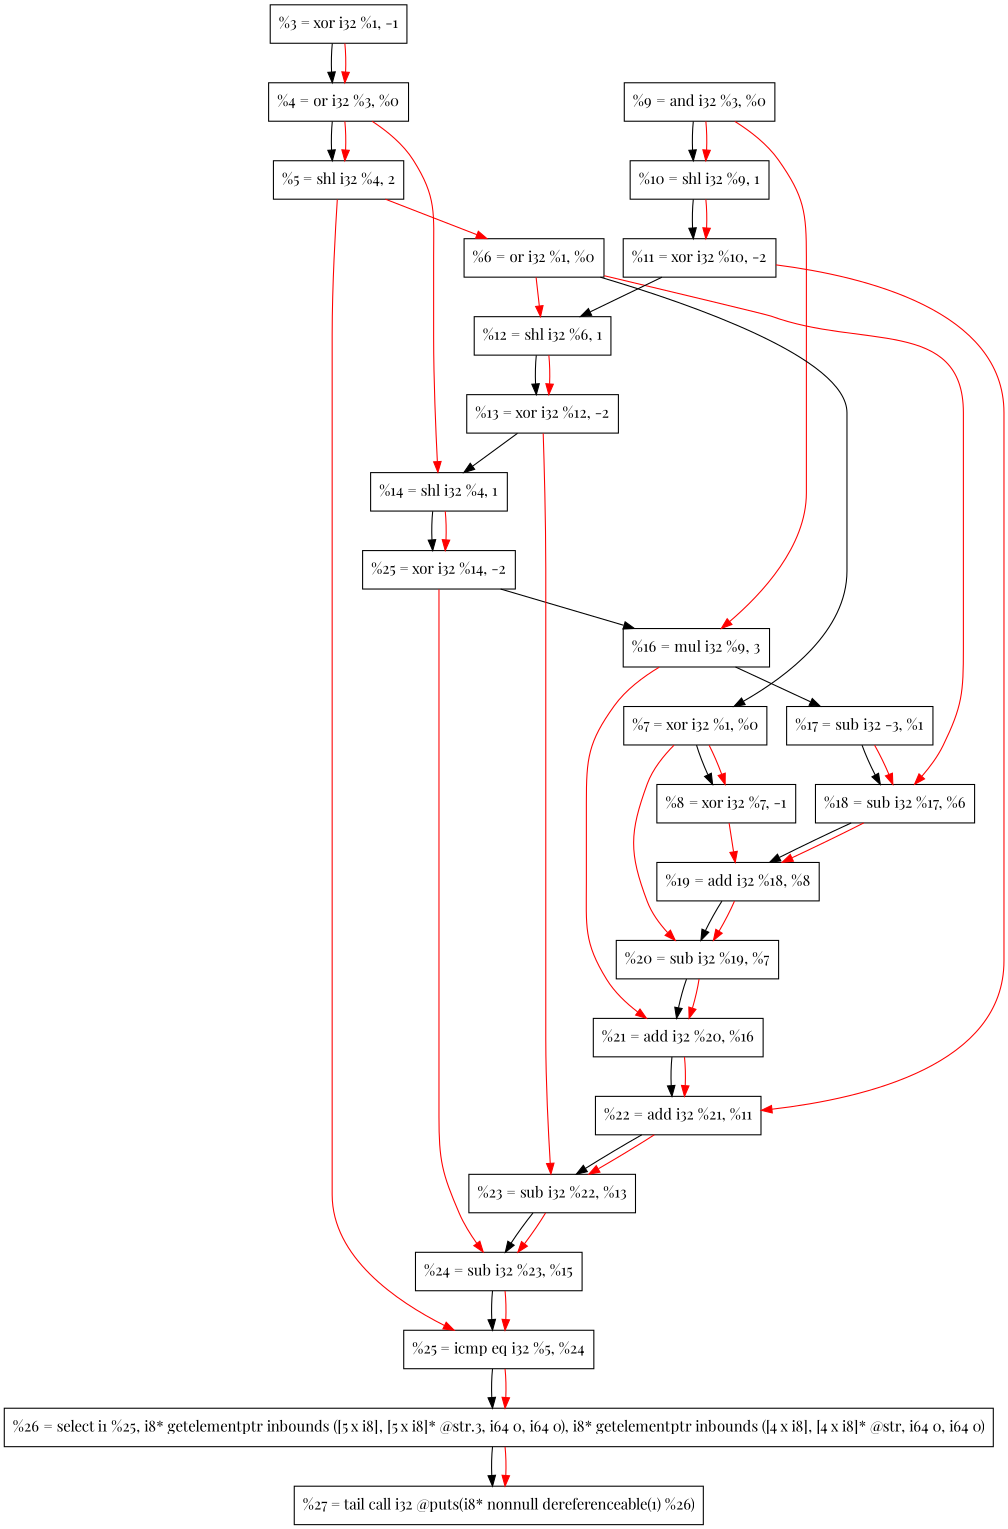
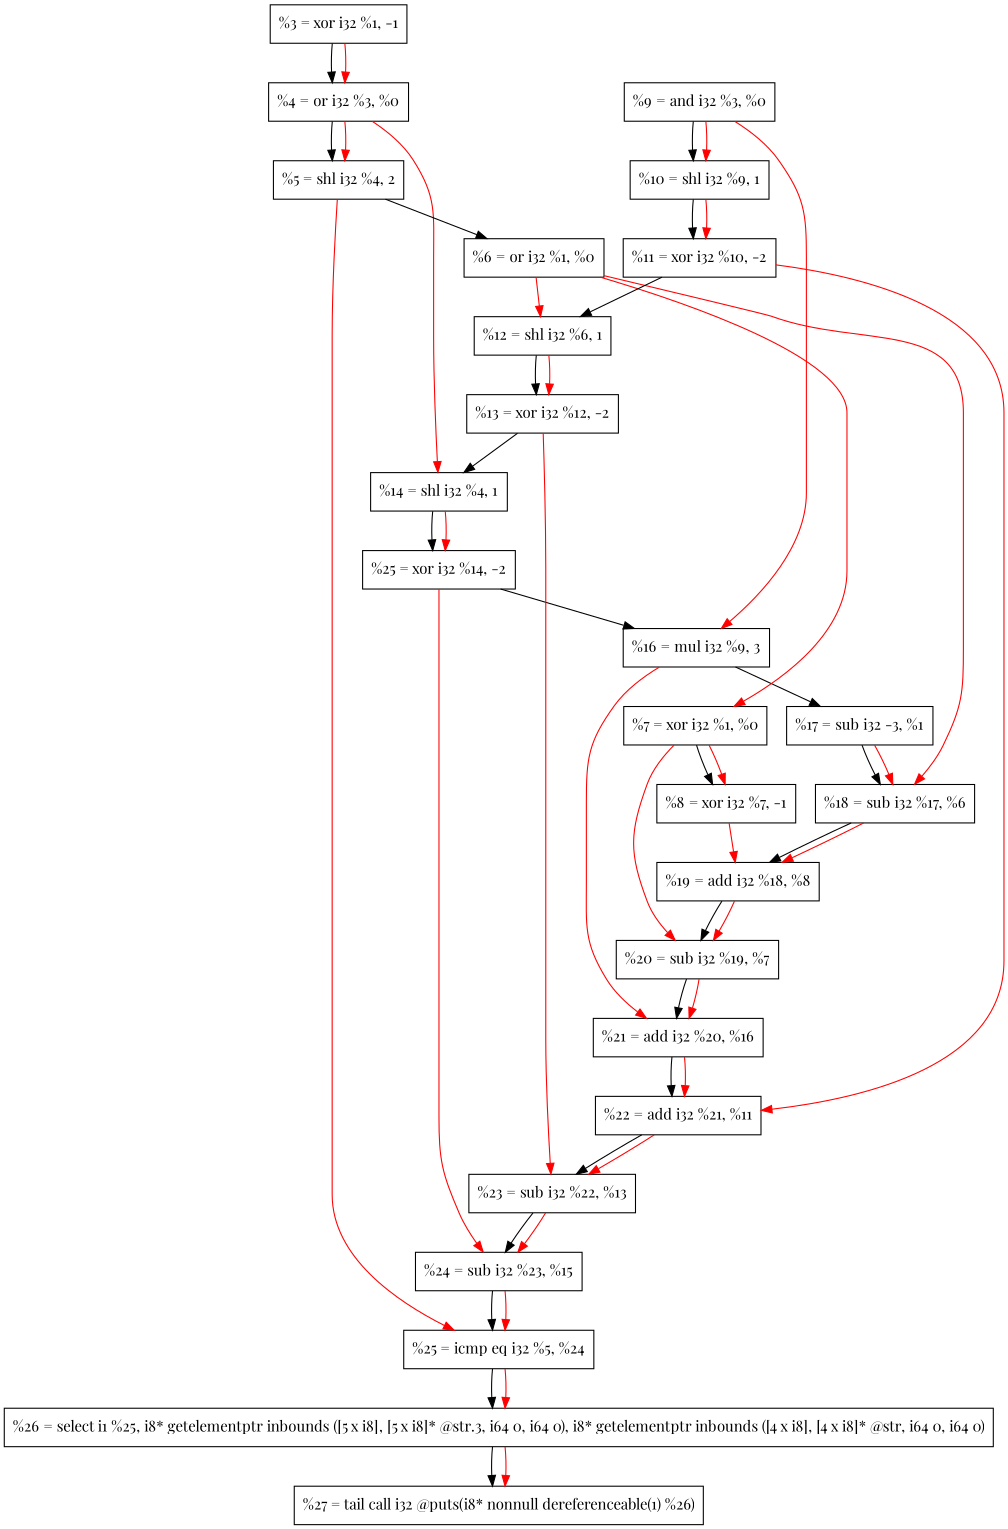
  digraph {
    fontname="Playfair Display"
    node [fontname="Playfair Display" shape=record]
    edge [fontname="Playfair Display" color=red]
    n1 [label="  %3 = xor i32 %1, -1"]
    n2 [label="  %4 = or i32 %3, %0"]
    n3 [label="  %5 = shl i32 %4, 2"]
    n4 [label="  %14 = shl i32 %4, 1"]
    n5 [label="  %9 = and i32 %3, %0"]
    n6 [label="  %10 = shl i32 %9, 1"]
    n7 [label="  %16 = mul i32 %9, 3"]
    n8 [label="  %6 = or i32 %1, %0"]
    n9 [label="  %25 = icmp eq i32 %5, %24"]
    n10 [label="%25 = xor i32 %14, -2"]
    n11 [label="  %7 = xor i32 %1, %0"]
    n12 [label="  %12 = shl i32 %6, 1"]
    n13 [label="  %18 = sub i32 %17, %6"]
    n14 [label="  %26 = select i1 %25, i8* getelementptr inbounds ([5 x i8], [5 x i8]* @str.3, i64 0, i64 0), i8* getelementptr inbounds ([4 x i8], [4 x i8]* @str, i64 0, i64 0)"]
    n15 [label="  %8 = xor i32 %7, -1"]
    n16 [label="  %20 = sub i32 %19, %7"]
    n17 [label="  %13 = xor i32 %12, -2"]
    n18 [label="  %19 = add i32 %18, %8"]
    n19 [label="  %21 = add i32 %20, %16"]
    n20 [label="  %11 = xor i32 %10, -2"]
    n21 [label="  %17 = sub i32 -3, %1"]
    n22 [label="  %22 = add i32 %21, %11"]
    n23 [label="  %23 = sub i32 %22, %13"]
    n24 [label="  %24 = sub i32 %23, %15"]
    n25 [label="  %27 = tail call i32 @puts(i8* nonnull dereferenceable(1) %26)"]
    n1 -> n2 [color=""]
    n1 -> n2
    n2 -> n3 [color=""]
    n2 -> n3
    n2 -> n4
-   n3 -> n8
+   n3 -> n8 [color=""]
    n3 -> n9
    n4 -> n10 [color=""]
    n4 -> n10
    n5 -> n6 [color=""]
    n5 -> n6
    n5 -> n7
    n6 -> n20 [color=""]
    n6 -> n20
    n7 -> n19
    n7 -> n21 [color=""]
-   n8 -> n11 [color=""]
+   n8 -> n11
    n8 -> n12
    n8 -> n13
    n9 -> n14 [color=""]
    n9 -> n14
    n10 -> n7 [color=""]
    n10 -> n24
    n11 -> n15 [color=""]
    n11 -> n15
    n11 -> n16
    n12 -> n17 [color=""]
    n12 -> n17
    n13 -> n18 [color=""]
    n13 -> n18
    n14 -> n25 [color=""]
    n14 -> n25
    n15 -> n18
    n16 -> n19 [color=""]
    n16 -> n19
    n17 -> n4 [color=""]
    n17 -> n23
    n18 -> n16 [color=""]
    n18 -> n16
    n19 -> n22 [color=""]
    n19 -> n22
    n20 -> n12 [color=""]
    n20 -> n22
    n21 -> n13 [color=""]
    n21 -> n13
    n22 -> n23 [color=""]
    n22 -> n23
    n23 -> n24 [color=""]
    n23 -> n24
    n24 -> n9 [color=""]
    n24 -> n9
  }
